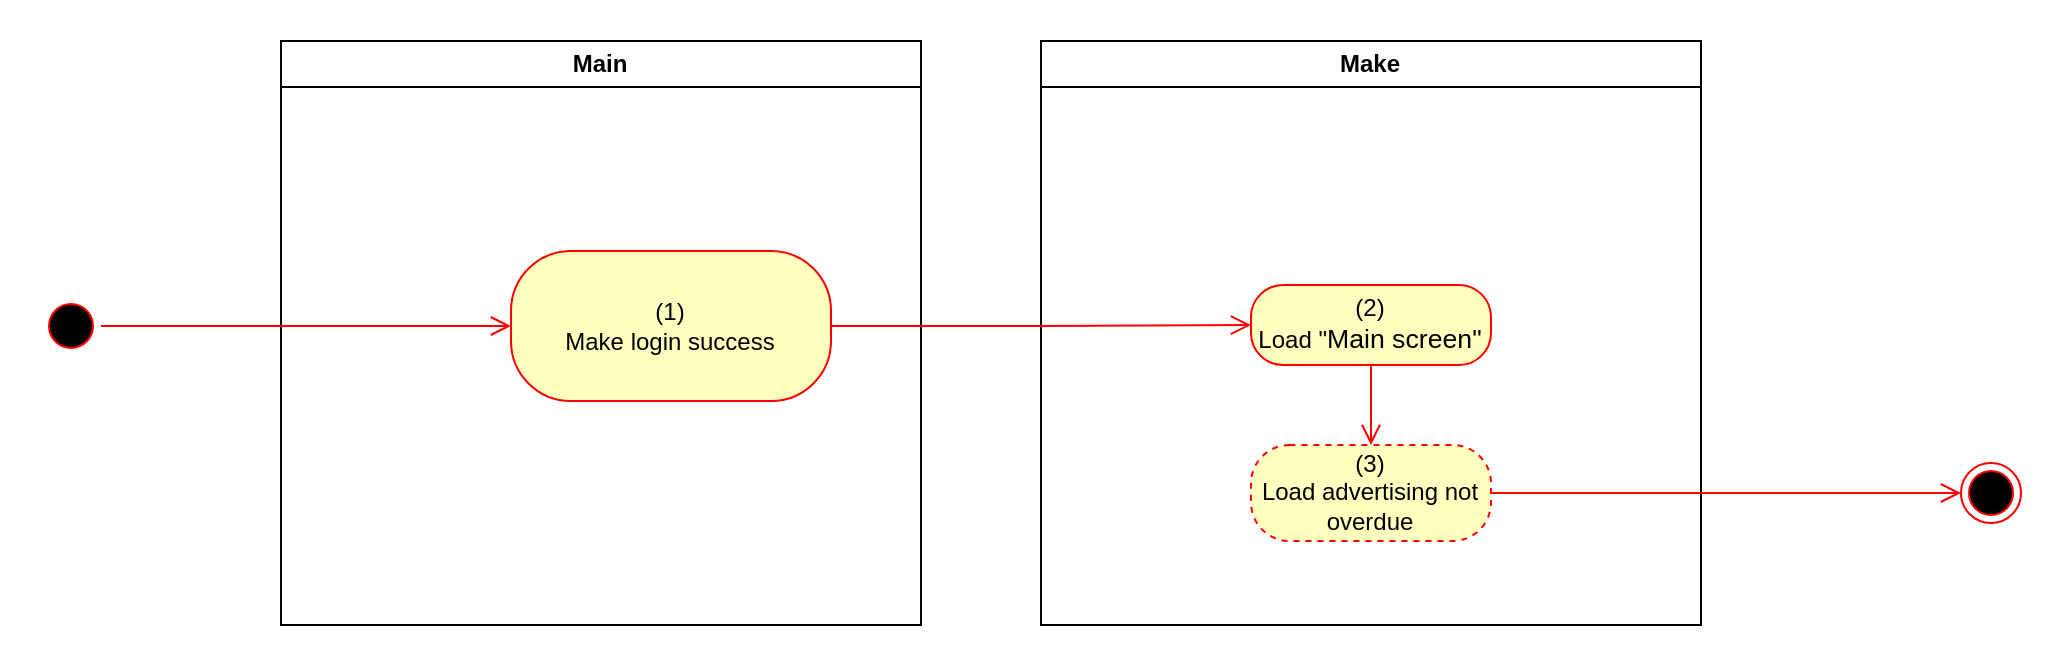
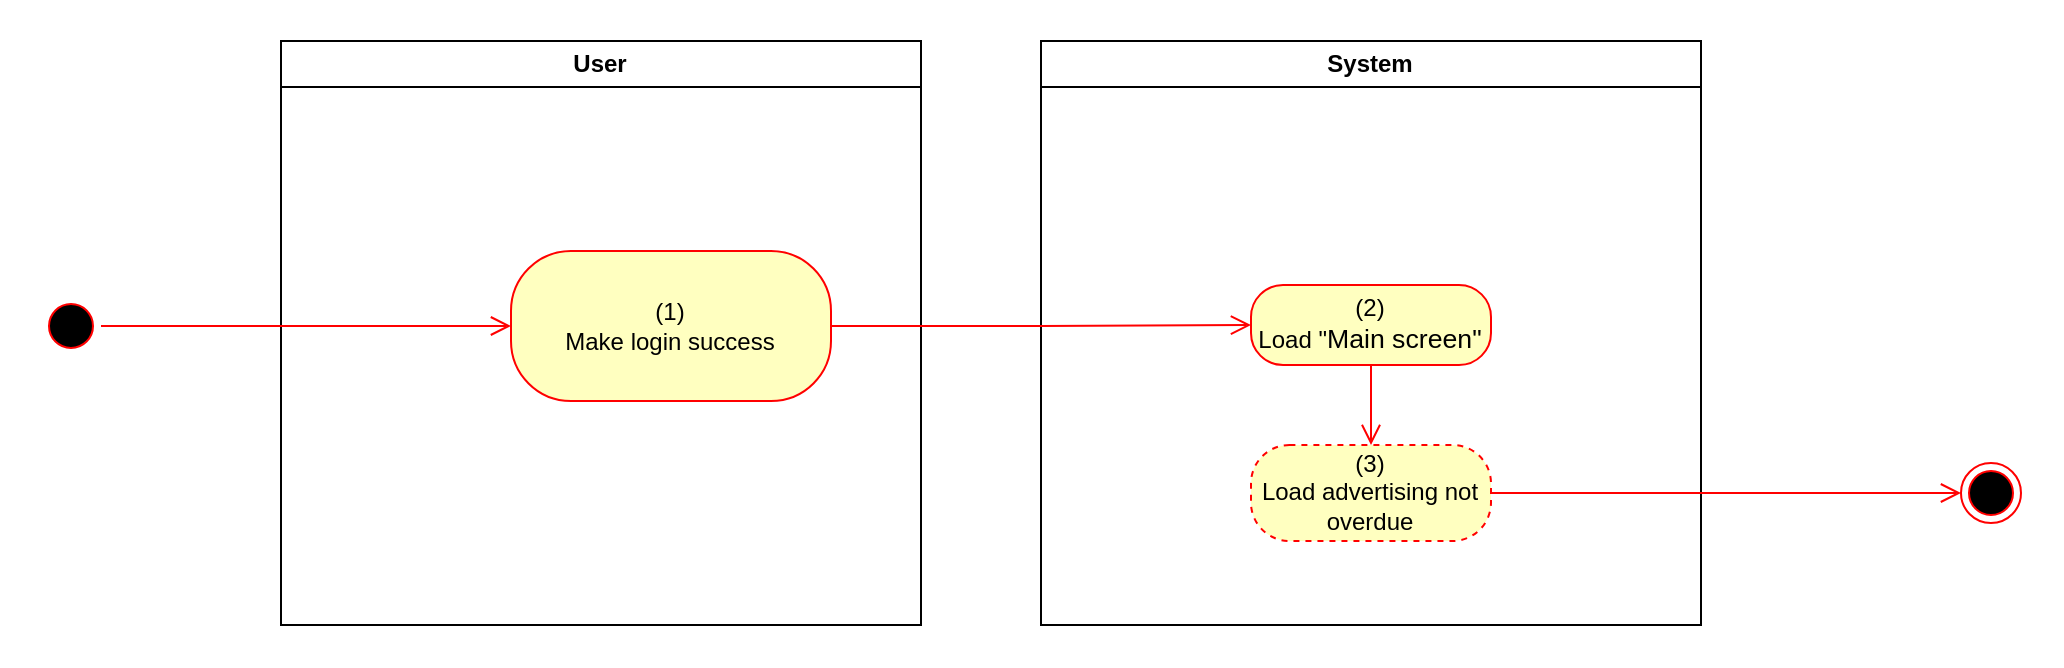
  <mxCell id="0" />
  <mxCell id="1" parent="0" />
- <mxCell id="2" value="Main" style="swimlane;whiteSpace=wrap" vertex="1" parent="1"><mxGeometry x="140" y="20" width="320" height="292" as="geometry"><mxRectangle x="120" y="128" width="60" height="23" as="alternateBounds" /></mxGeometry></mxCell>
+ <mxCell id="2" value="User" style="swimlane;whiteSpace=wrap" vertex="1" parent="1"><mxGeometry x="140" y="20" width="320" height="292" as="geometry"><mxRectangle x="120" y="128" width="60" height="23" as="alternateBounds" /></mxGeometry></mxCell>
  <mxCell id="3" value="&lt;span&gt;(1)&lt;/span&gt;&lt;br style=&quot;padding: 0px ; margin: 0px&quot;&gt;Make login success" style="rounded=1;whiteSpace=wrap;html=1;arcSize=40;fontColor=#000000;fillColor=#ffffc0;strokeColor=#ff0000;" vertex="1" parent="2"><mxGeometry x="115" y="105" width="160" height="75" as="geometry" /></mxCell>
- <mxCell id="4" value="Make" style="swimlane;whiteSpace=wrap;startSize=23;" vertex="1" parent="1"><mxGeometry x="520" y="20" width="330" height="292" as="geometry" /></mxCell>
+ <mxCell id="4" value="System" style="swimlane;whiteSpace=wrap;startSize=23;" vertex="1" parent="1"><mxGeometry x="520" y="20" width="330" height="292" as="geometry" /></mxCell>
  <mxCell id="5" value="(2)&lt;br&gt;Load &quot;&lt;span lang=&quot;EN-GB&quot; style=&quot;font-size: 10.0pt ; line-height: 107% ; font-family: &amp;#34;arial&amp;#34; , sans-serif&quot;&gt;Main screen&lt;/span&gt;&lt;font face=&quot;arial, sans-serif&quot;&gt;&lt;span style=&quot;font-size: 13.333px&quot;&gt;&quot;&lt;/span&gt;&lt;/font&gt;" style="rounded=1;whiteSpace=wrap;html=1;arcSize=40;fontColor=#000000;fillColor=#ffffc0;strokeColor=#ff0000;" vertex="1" parent="4"><mxGeometry x="105" y="122" width="120" height="40" as="geometry" /></mxCell>
  <mxCell id="6" value="(3)&lt;br&gt;Load advertising not overdue" style="rounded=1;whiteSpace=wrap;html=1;arcSize=40;fontColor=#000000;fillColor=#ffffc0;strokeColor=#ff0000;dashed=1;" vertex="1" parent="4"><mxGeometry x="105" y="202" width="120" height="48" as="geometry" /></mxCell>
  <mxCell id="7" value="" style="edgeStyle=orthogonalEdgeStyle;html=1;verticalAlign=bottom;endArrow=open;endSize=8;strokeColor=#ff0000;rounded=0;exitX=0.5;exitY=1;exitDx=0;exitDy=0;" edge="1" parent="4" source="5" target="6"><mxGeometry relative="1" as="geometry"><mxPoint x="300" y="632" as="targetPoint" /><mxPoint x="330" y="657" as="sourcePoint" /><Array as="points"><mxPoint x="165" y="172" /><mxPoint x="165" y="172" /></Array></mxGeometry></mxCell>
  <mxCell id="8" value="" style="ellipse;html=1;shape=startState;fillColor=#000000;strokeColor=#ff0000;" vertex="1" parent="1"><mxGeometry x="20" y="147.5" width="30" height="30" as="geometry" /></mxCell>
  <mxCell id="9" value="" style="edgeStyle=orthogonalEdgeStyle;html=1;verticalAlign=bottom;endArrow=open;endSize=8;strokeColor=#ff0000;rounded=0;entryX=0;entryY=0.5;entryDx=0;entryDy=0;" edge="1" parent="1" source="8" target="3"><mxGeometry relative="1" as="geometry"><mxPoint x="200" y="145" as="targetPoint" /></mxGeometry></mxCell>
  <mxCell id="10" value="" style="edgeStyle=orthogonalEdgeStyle;html=1;verticalAlign=bottom;endArrow=open;endSize=8;strokeColor=#ff0000;rounded=0;entryX=0;entryY=0.5;entryDx=0;entryDy=0;" edge="1" parent="1" source="3" target="5"><mxGeometry relative="1" as="geometry"><mxPoint x="600" y="163" as="targetPoint" /></mxGeometry></mxCell>
  <mxCell id="11" value="" style="ellipse;html=1;shape=endState;fillColor=#000000;strokeColor=#ff0000;" vertex="1" parent="1"><mxGeometry x="980" y="231" width="30" height="30" as="geometry" /></mxCell>
  <mxCell id="12" value="" style="edgeStyle=orthogonalEdgeStyle;html=1;verticalAlign=bottom;endArrow=open;endSize=8;strokeColor=#ff0000;rounded=0;entryX=0;entryY=0.5;entryDx=0;entryDy=0;" edge="1" source="6" parent="1" target="11"><mxGeometry relative="1" as="geometry"><mxPoint x="685" y="322" as="targetPoint" /></mxGeometry></mxCell>
